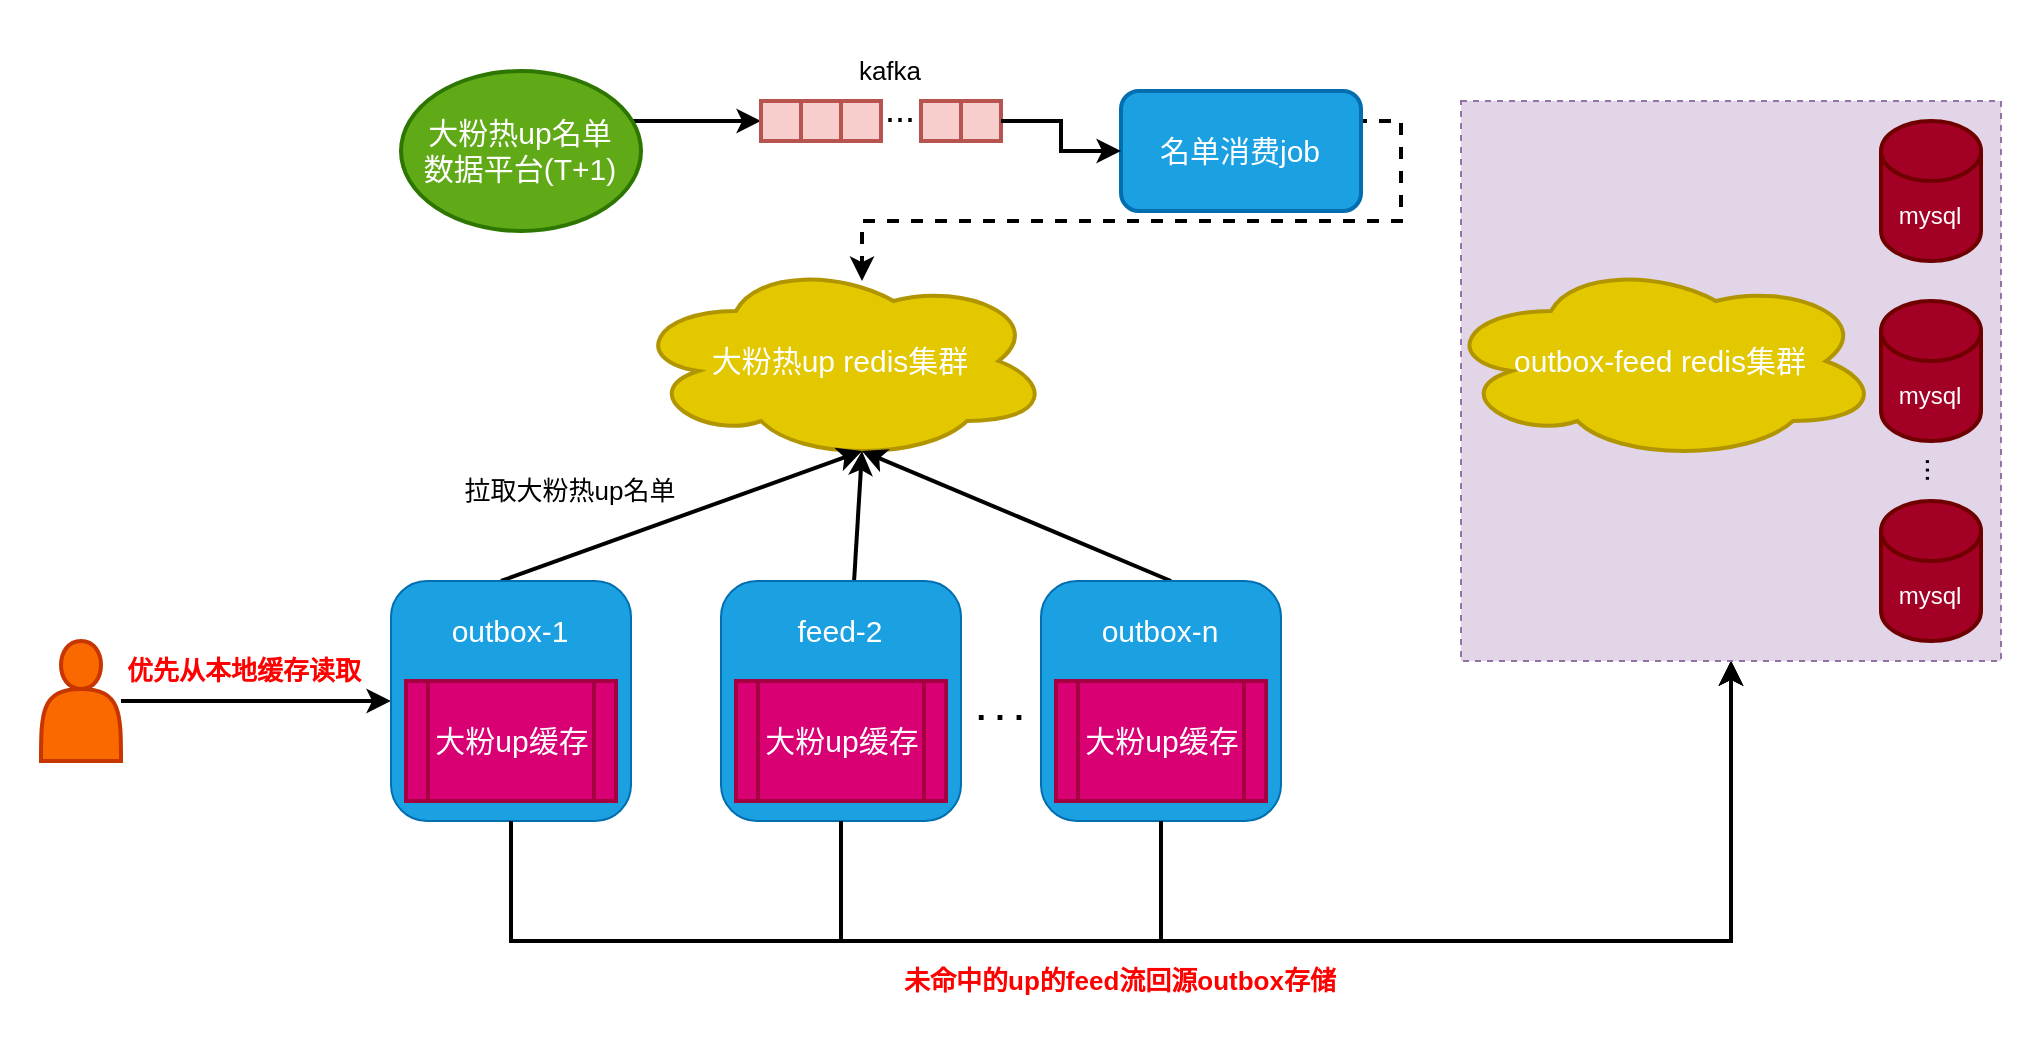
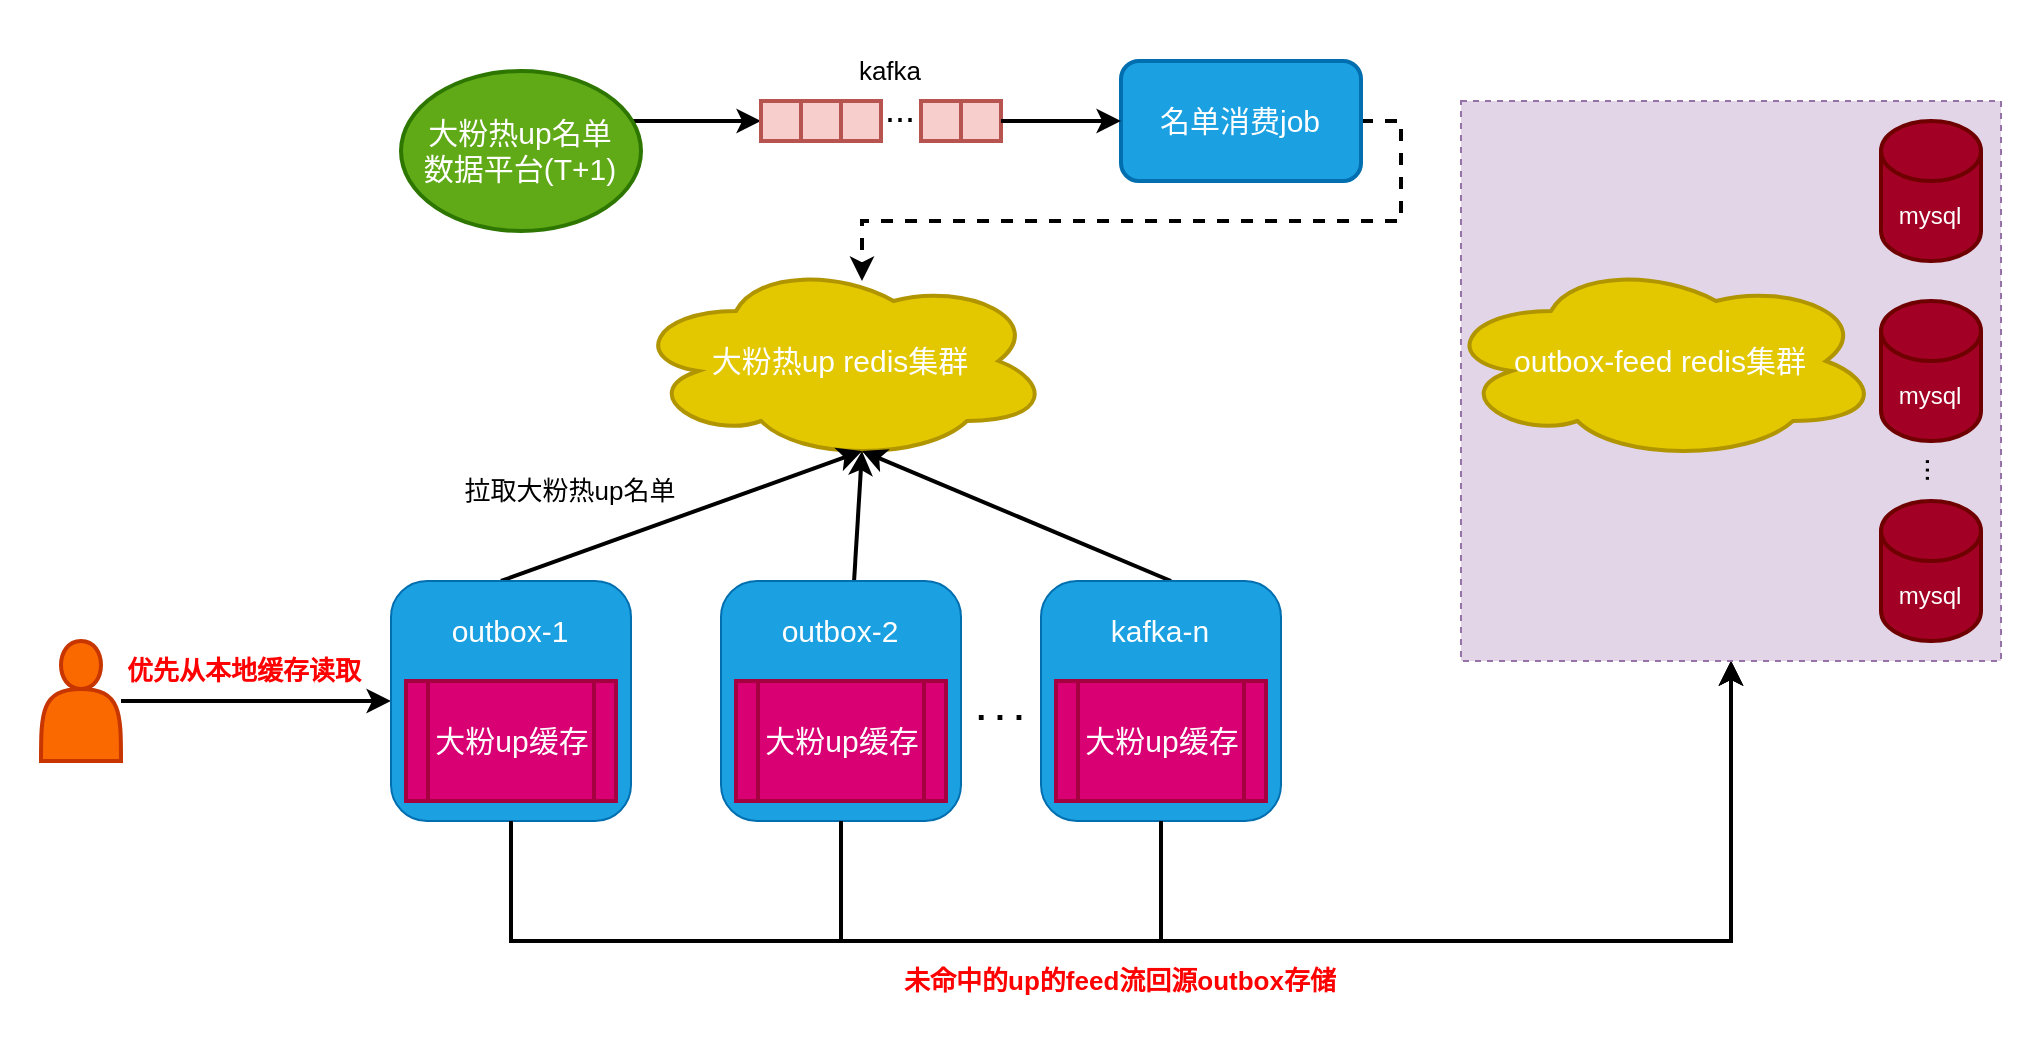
  <mxCell id="0" />
  <mxCell id="1" parent="0" />
  <mxCell id="2" style="edgeStyle=orthogonalEdgeStyle;rounded=0;orthogonalLoop=1;jettySize=auto;html=1;entryX=0;entryY=0.5;entryDx=0;entryDy=0;strokeWidth=2;" edge="1" parent="1" source="3" target="32"><mxGeometry relative="1" as="geometry"><Array as="points"><mxPoint x="350" y="60" /><mxPoint x="350" y="60" /></Array></mxGeometry></mxCell>
  <mxCell id="3" value="&lt;font style=&quot;font-size: 15px;&quot;&gt;大粉热up名单&lt;br&gt;数据平台(T+1)&lt;/font&gt;" style="ellipse;whiteSpace=wrap;html=1;strokeWidth=2;fillColor=#60a917;strokeColor=#2D7600;fontColor=#ffffff;" vertex="1" parent="1"><mxGeometry x="200" y="35" width="120" height="80" as="geometry" /></mxCell>
  <mxCell id="4" style="edgeStyle=orthogonalEdgeStyle;rounded=0;orthogonalLoop=1;jettySize=auto;html=1;exitX=1;exitY=0.5;exitDx=0;exitDy=0;entryX=0.55;entryY=0.1;entryDx=0;entryDy=0;entryPerimeter=0;strokeWidth=2;dashed=1;" edge="1" parent="1" source="5" target="6"><mxGeometry relative="1" as="geometry"><Array as="points"><mxPoint x="700" y="60" /><mxPoint x="700" y="110" /><mxPoint x="431" y="110" /></Array></mxGeometry></mxCell>
- <mxCell id="5" value="&lt;font style=&quot;font-size: 15px;&quot;&gt;名单消费job&lt;/font&gt;" style="rounded=1;whiteSpace=wrap;html=1;strokeWidth=2;fillColor=#1ba1e2;fontColor=#ffffff;strokeColor=#006EAF;" vertex="1" parent="1"><mxGeometry x="560" y="45" width="120" height="60" as="geometry" /></mxCell>
+ <mxCell id="5" value="&lt;font style=&quot;font-size: 15px;&quot;&gt;名单消费job&lt;/font&gt;" style="rounded=1;whiteSpace=wrap;html=1;strokeWidth=2;fillColor=#1ba1e2;fontColor=#ffffff;strokeColor=#006EAF;" vertex="1" parent="1"><mxGeometry x="560" y="30" width="120" height="60" as="geometry" /></mxCell>
  <mxCell id="6" value="&lt;font color=&quot;#ffffff&quot; style=&quot;font-size: 15px;&quot;&gt;大粉热up redis集群&lt;/font&gt;" style="ellipse;shape=cloud;whiteSpace=wrap;html=1;strokeWidth=2;fillColor=#e3c800;strokeColor=#B09500;fontColor=#000000;" vertex="1" parent="1"><mxGeometry x="315" y="130" width="210" height="100" as="geometry" /></mxCell>
  <mxCell id="7" style="edgeStyle=none;rounded=0;orthogonalLoop=1;jettySize=auto;html=1;exitX=0.5;exitY=0;exitDx=0;exitDy=0;entryX=0.55;entryY=0.95;entryDx=0;entryDy=0;entryPerimeter=0;strokeWidth=2;" edge="1" parent="1" target="6"><mxGeometry relative="1" as="geometry"><mxPoint x="250" y="290" as="sourcePoint" /></mxGeometry></mxCell>
  <mxCell id="8" style="rounded=0;orthogonalLoop=1;jettySize=auto;html=1;entryX=0.55;entryY=0.95;entryDx=0;entryDy=0;entryPerimeter=0;strokeWidth=2;" edge="1" parent="1" target="6"><mxGeometry relative="1" as="geometry"><mxPoint x="426.528" y="290" as="sourcePoint" /></mxGeometry></mxCell>
  <mxCell id="9" style="edgeStyle=none;rounded=0;orthogonalLoop=1;jettySize=auto;html=1;exitX=0.5;exitY=0;exitDx=0;exitDy=0;entryX=0.55;entryY=0.95;entryDx=0;entryDy=0;entryPerimeter=0;strokeWidth=2;" edge="1" parent="1" target="6"><mxGeometry relative="1" as="geometry"><mxPoint x="585" y="290" as="sourcePoint" /></mxGeometry></mxCell>
  <mxCell id="10" value="&lt;font size=&quot;1&quot; style=&quot;&quot;&gt;&lt;b style=&quot;font-size: 17px;&quot;&gt;. . .&lt;/b&gt;&lt;/font&gt;" style="text;strokeColor=none;align=center;fillColor=none;html=1;verticalAlign=middle;whiteSpace=wrap;rounded=0;" vertex="1" parent="1"><mxGeometry x="470" y="340" width="60" height="30" as="geometry" /></mxCell>
  <mxCell id="11" style="edgeStyle=orthogonalEdgeStyle;rounded=0;orthogonalLoop=1;jettySize=auto;html=1;entryX=0;entryY=0.5;entryDx=0;entryDy=0;strokeWidth=2;" edge="1" parent="1" source="12" target="17"><mxGeometry relative="1" as="geometry" /></mxCell>
  <mxCell id="12" value="" style="shape=actor;whiteSpace=wrap;html=1;strokeWidth=2;fillColor=#fa6800;strokeColor=#C73500;fontColor=#000000;" vertex="1" parent="1"><mxGeometry x="20" y="320" width="40" height="60" as="geometry" /></mxCell>
  <mxCell id="13" value="&lt;span&gt;&lt;font color=&quot;#ff0000&quot;&gt;优先从本地缓存读取&lt;/font&gt;&lt;/span&gt;" style="text;strokeColor=none;align=center;fillColor=none;html=1;verticalAlign=middle;whiteSpace=wrap;rounded=0;fontSize=13;fontStyle=1" vertex="1" parent="1"><mxGeometry x="52.5" y="320" width="137.5" height="30" as="geometry" /></mxCell>
  <mxCell id="14" value="&lt;font color=&quot;#ff0000&quot; style=&quot;font-size: 13px;&quot;&gt;&lt;span&gt;未命中的up的feed流回源outbox存储&lt;/span&gt;&lt;/font&gt;" style="text;strokeColor=none;align=center;fillColor=none;html=1;verticalAlign=middle;whiteSpace=wrap;rounded=0;fontSize=13;fontStyle=1" vertex="1" parent="1"><mxGeometry x="440" y="480" width="240" height="20" as="geometry" /></mxCell>
  <mxCell id="15" style="edgeStyle=none;rounded=0;orthogonalLoop=1;jettySize=auto;html=1;exitX=0.5;exitY=1;exitDx=0;exitDy=0;" edge="1" parent="1"><mxGeometry relative="1" as="geometry"><mxPoint x="610" y="500" as="sourcePoint" /><mxPoint x="610" y="500" as="targetPoint" /></mxGeometry></mxCell>
  <mxCell id="16" value="" style="group" vertex="1" connectable="0" parent="1"><mxGeometry x="195" y="290" width="120" height="120" as="geometry" /></mxCell>
  <mxCell id="17" value="" style="rounded=1;whiteSpace=wrap;html=1;fillColor=#1ba1e2;fontColor=#ffffff;strokeColor=#006EAF;" vertex="1" parent="16"><mxGeometry width="120" height="120" as="geometry" /></mxCell>
  <mxCell id="18" value="&lt;span style=&quot;font-size: 15px;&quot;&gt;大粉up缓存&lt;/span&gt;" style="shape=process;whiteSpace=wrap;html=1;backgroundOutline=1;strokeWidth=2;fillColor=#d80073;fontColor=#ffffff;strokeColor=#A50040;" vertex="1" parent="16"><mxGeometry x="7.5" y="50" width="105" height="60" as="geometry" /></mxCell>
  <mxCell id="19" value="&lt;font color=&quot;#ffffff&quot; style=&quot;font-size: 15px;&quot;&gt;outbox-1&lt;/font&gt;" style="text;strokeColor=none;align=center;fillColor=none;html=1;verticalAlign=middle;whiteSpace=wrap;rounded=0;" vertex="1" parent="16"><mxGeometry x="25" y="10" width="70" height="30" as="geometry" /></mxCell>
  <mxCell id="20" value="" style="group" vertex="1" connectable="0" parent="1"><mxGeometry x="360" y="290" width="130" height="120" as="geometry" /></mxCell>
  <mxCell id="21" value="" style="rounded=1;whiteSpace=wrap;html=1;fillColor=#1ba1e2;fontColor=#ffffff;strokeColor=#006EAF;" vertex="1" parent="20"><mxGeometry width="120" height="120" as="geometry" /></mxCell>
  <mxCell id="22" value="&lt;span style=&quot;font-size: 15px;&quot;&gt;大粉up缓存&lt;/span&gt;" style="shape=process;whiteSpace=wrap;html=1;backgroundOutline=1;strokeWidth=2;fillColor=#d80073;fontColor=#ffffff;strokeColor=#A50040;" vertex="1" parent="20"><mxGeometry x="7.5" y="50" width="105" height="60" as="geometry" /></mxCell>
- <mxCell id="23" value="&lt;font color=&quot;#ffffff&quot; style=&quot;font-size: 15px;&quot;&gt;feed-2&lt;/font&gt;" style="text;strokeColor=none;align=center;fillColor=none;html=1;verticalAlign=middle;whiteSpace=wrap;rounded=0;" vertex="1" parent="20"><mxGeometry x="25" y="10" width="70" height="30" as="geometry" /></mxCell>
+ <mxCell id="23" value="&lt;font color=&quot;#ffffff&quot; style=&quot;font-size: 15px;&quot;&gt;outbox-2&lt;/font&gt;" style="text;strokeColor=none;align=center;fillColor=none;html=1;verticalAlign=middle;whiteSpace=wrap;rounded=0;" vertex="1" parent="20"><mxGeometry x="25" y="10" width="70" height="30" as="geometry" /></mxCell>
  <mxCell id="24" value="" style="group" vertex="1" connectable="0" parent="1"><mxGeometry x="520" y="290" width="120" height="120" as="geometry" /></mxCell>
  <mxCell id="25" value="" style="rounded=1;whiteSpace=wrap;html=1;fillColor=#1ba1e2;fontColor=#ffffff;strokeColor=#006EAF;" vertex="1" parent="24"><mxGeometry width="120" height="120" as="geometry" /></mxCell>
  <mxCell id="26" value="&lt;span style=&quot;font-size: 15px;&quot;&gt;大粉up缓存&lt;/span&gt;" style="shape=process;whiteSpace=wrap;html=1;backgroundOutline=1;strokeWidth=2;fillColor=#d80073;fontColor=#ffffff;strokeColor=#A50040;" vertex="1" parent="24"><mxGeometry x="7.5" y="50" width="105" height="60" as="geometry" /></mxCell>
- <mxCell id="27" value="&lt;font color=&quot;#ffffff&quot; style=&quot;font-size: 15px;&quot;&gt;outbox-n&lt;/font&gt;" style="text;strokeColor=none;align=center;fillColor=none;html=1;verticalAlign=middle;whiteSpace=wrap;rounded=0;" vertex="1" parent="24"><mxGeometry x="25" y="10" width="70" height="30" as="geometry" /></mxCell>
+ <mxCell id="27" value="&lt;font color=&quot;#ffffff&quot; style=&quot;font-size: 15px;&quot;&gt;kafka-n&lt;/font&gt;" style="text;strokeColor=none;align=center;fillColor=none;html=1;verticalAlign=middle;whiteSpace=wrap;rounded=0;" vertex="1" parent="24"><mxGeometry x="25" y="10" width="70" height="30" as="geometry" /></mxCell>
  <mxCell id="28" style="edgeStyle=orthogonalEdgeStyle;rounded=0;orthogonalLoop=1;jettySize=auto;html=1;entryX=0.5;entryY=1;entryDx=0;entryDy=0;strokeWidth=2;" edge="1" parent="1" source="17" target="43"><mxGeometry relative="1" as="geometry"><Array as="points"><mxPoint x="255" y="470" /><mxPoint x="865" y="470" /></Array></mxGeometry></mxCell>
  <mxCell id="29" style="edgeStyle=orthogonalEdgeStyle;rounded=0;orthogonalLoop=1;jettySize=auto;html=1;entryX=0.5;entryY=1;entryDx=0;entryDy=0;strokeWidth=2;" edge="1" parent="1" source="21" target="43"><mxGeometry relative="1" as="geometry"><Array as="points"><mxPoint x="420" y="470" /><mxPoint x="865" y="470" /></Array></mxGeometry></mxCell>
  <mxCell id="30" style="edgeStyle=orthogonalEdgeStyle;rounded=0;orthogonalLoop=1;jettySize=auto;html=1;entryX=0.5;entryY=1;entryDx=0;entryDy=0;strokeWidth=2;" edge="1" parent="1" source="25" target="43"><mxGeometry relative="1" as="geometry"><Array as="points"><mxPoint x="580" y="470" /><mxPoint x="865" y="470" /></Array></mxGeometry></mxCell>
  <mxCell id="31" value="" style="group" vertex="1" connectable="0" parent="1"><mxGeometry x="380" y="40" width="120" height="30" as="geometry" /></mxCell>
  <mxCell id="32" value="" style="whiteSpace=wrap;html=1;aspect=fixed;strokeWidth=2;rotation=0;fillColor=#f8cecc;strokeColor=#b85450;" vertex="1" parent="31"><mxGeometry y="10" width="20" height="20" as="geometry" /></mxCell>
  <mxCell id="33" value="" style="whiteSpace=wrap;html=1;aspect=fixed;strokeWidth=2;rotation=0;fillColor=#f8cecc;strokeColor=#b85450;" vertex="1" parent="31"><mxGeometry x="20" y="10" width="20" height="20" as="geometry" /></mxCell>
  <mxCell id="34" value="" style="whiteSpace=wrap;html=1;aspect=fixed;strokeWidth=2;rotation=0;fillColor=#f8cecc;strokeColor=#b85450;" vertex="1" parent="31"><mxGeometry x="40" y="10" width="20" height="20" as="geometry" /></mxCell>
  <mxCell id="35" value="&lt;font style=&quot;font-size: 18px;&quot;&gt;...&lt;/font&gt;" style="text;strokeColor=none;align=center;fillColor=none;html=1;verticalAlign=middle;whiteSpace=wrap;rounded=0;" vertex="1" parent="31"><mxGeometry x="40" width="60" height="30" as="geometry" /></mxCell>
  <mxCell id="36" value="" style="group" vertex="1" connectable="0" parent="31"><mxGeometry x="80" y="10" width="40" height="20" as="geometry" /></mxCell>
  <mxCell id="37" value="" style="whiteSpace=wrap;html=1;aspect=fixed;strokeWidth=2;rotation=0;fillColor=#f8cecc;strokeColor=#b85450;" vertex="1" parent="36"><mxGeometry x="20" width="20" height="20" as="geometry" /></mxCell>
  <mxCell id="38" value="" style="whiteSpace=wrap;html=1;aspect=fixed;strokeWidth=2;rotation=0;fillColor=#f8cecc;strokeColor=#b85450;" vertex="1" parent="36"><mxGeometry width="20" height="20" as="geometry" /></mxCell>
  <mxCell id="39" value="&lt;font style=&quot;font-size: 13px; font-weight: normal;&quot;&gt;拉取大粉热up名单&lt;/font&gt;" style="text;strokeColor=none;align=center;fillColor=none;html=1;verticalAlign=middle;whiteSpace=wrap;rounded=0;fontStyle=1" vertex="1" parent="1"><mxGeometry x="230" y="230" width="110" height="30" as="geometry" /></mxCell>
  <mxCell id="40" value="&lt;span style=&quot;font-size: 13px; font-weight: normal;&quot;&gt;kafka&lt;/span&gt;" style="text;strokeColor=none;align=center;fillColor=none;html=1;verticalAlign=middle;whiteSpace=wrap;rounded=0;fontStyle=1" vertex="1" parent="1"><mxGeometry x="390" y="20" width="110" height="30" as="geometry" /></mxCell>
  <mxCell id="41" style="edgeStyle=orthogonalEdgeStyle;rounded=0;orthogonalLoop=1;jettySize=auto;html=1;entryX=0;entryY=0.5;entryDx=0;entryDy=0;strokeWidth=2;" edge="1" parent="1" source="37" target="5"><mxGeometry relative="1" as="geometry" /></mxCell>
  <mxCell id="42" value="" style="group" vertex="1" connectable="0" parent="1"><mxGeometry x="720" y="20" width="280" height="310" as="geometry" /></mxCell>
  <mxCell id="43" value="" style="rounded=0;whiteSpace=wrap;html=1;dashed=1;fillColor=#e1d5e7;strokeColor=#9673a6;" vertex="1" parent="42"><mxGeometry x="10" y="30" width="270" height="280" as="geometry" /></mxCell>
  <mxCell id="44" value="&lt;font color=&quot;#ffffff&quot; style=&quot;font-size: 15px;&quot;&gt;outbox-feed redis集群&lt;/font&gt;" style="ellipse;shape=cloud;whiteSpace=wrap;html=1;strokeWidth=2;fillColor=#e3c800;strokeColor=#B09500;fontColor=#000000;" vertex="1" parent="42"><mxGeometry y="110" width="220" height="100" as="geometry" /></mxCell>
  <mxCell id="45" value="mysql" style="shape=cylinder3;whiteSpace=wrap;html=1;boundedLbl=1;backgroundOutline=1;size=15;strokeWidth=2;fillColor=#a20025;fontColor=#ffffff;strokeColor=#6F0000;" vertex="1" parent="42"><mxGeometry x="220" y="40" width="50" height="70" as="geometry" /></mxCell>
  <mxCell id="46" value="mysql" style="shape=cylinder3;whiteSpace=wrap;html=1;boundedLbl=1;backgroundOutline=1;size=15;strokeWidth=2;fillColor=#a20025;fontColor=#ffffff;strokeColor=#6F0000;" vertex="1" parent="42"><mxGeometry x="220" y="130" width="50" height="70" as="geometry" /></mxCell>
  <mxCell id="47" value="&lt;font style=&quot;font-size: 15px;&quot;&gt;...&lt;/font&gt;" style="text;strokeColor=none;align=center;fillColor=none;html=1;verticalAlign=middle;whiteSpace=wrap;rounded=0;rotation=-90;" vertex="1" parent="42"><mxGeometry x="207" y="200" width="63" height="30" as="geometry" /></mxCell>
  <mxCell id="48" value="mysql" style="shape=cylinder3;whiteSpace=wrap;html=1;boundedLbl=1;backgroundOutline=1;size=15;strokeWidth=2;fillColor=#a20025;fontColor=#ffffff;strokeColor=#6F0000;" vertex="1" parent="42"><mxGeometry x="220" y="230" width="50" height="70" as="geometry" /></mxCell>
